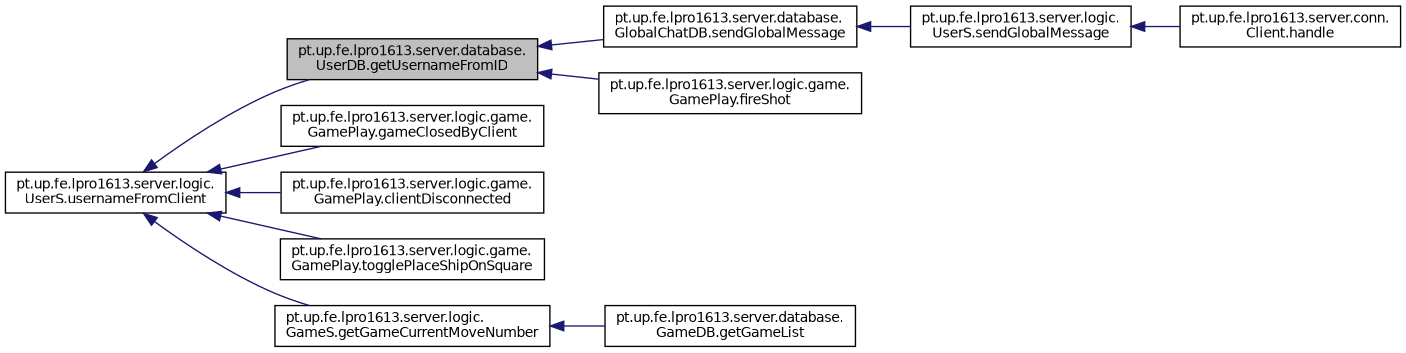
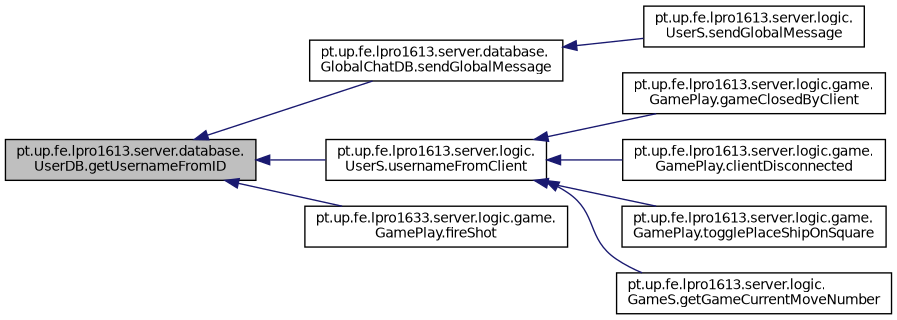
  digraph {
    rankdir=LR
    node [color=black fillcolor=white fontname=Helvetica fontsize=10 shape=record style=filled]
    edge [color=midnightblue dir=back fontname=Helvetica fontsize=10 labelfontname=Helvetica labelfontsize=10 style=solid]
    n1 [fillcolor=grey75 fontcolor=black height=0.2 label="pt.up.fe.lpro1613.server.database.\lUserDB.getUsernameFromID" width=0.4]
    n2 [height=0.2 label="pt.up.fe.lpro1613.server.database.\lGlobalChatDB.sendGlobalMessage" width=0.4]
    n3 [height=0.2 label="pt.up.fe.lpro1613.server.logic.\lUserS.usernameFromClient" width=0.4]
-   n4 [height=0.2 label="pt.up.fe.lpro1613.server.logic.game.\lGamePlay.fireShot" width=0.4]
+   n4 [height=0.2 label="pt.up.fe.lpro1633.server.logic.game.\lGamePlay.fireShot" width=0.4]
    n5 [height=0.2 label="pt.up.fe.lpro1613.server.logic.\lUserS.sendGlobalMessage" width=0.4]
    n6 [height=0.2 label="pt.up.fe.lpro1613.server.logic.game.\lGamePlay.gameClosedByClient" width=0.4]
    n7 [height=0.2 label="pt.up.fe.lpro1613.server.logic.game.\lGamePlay.clientDisconnected" width=0.4]
    n8 [height=0.2 label="pt.up.fe.lpro1613.server.logic.game.\lGamePlay.togglePlaceShipOnSquare" width=0.4]
    n9 [height=0.2 label="pt.up.fe.lpro1613.server.logic.\lGameS.getGameCurrentMoveNumber" width=0.4]
-   n10 [height=0.2 label="pt.up.fe.lpro1613.server.conn.\lClient.handle" width=0.4]
-   n11 [height=0.2 label="pt.up.fe.lpro1613.server.database.\lGameDB.getGameList" width=0.4]
    n1 -> n2
-   n3 -> n1
+   n1 -> n3
    n1 -> n4
    n2 -> n5
    n3 -> n6
    n3 -> n7
    n3 -> n8
    n3 -> n9
-   n5 -> n10
-   n9 -> n11
  }
